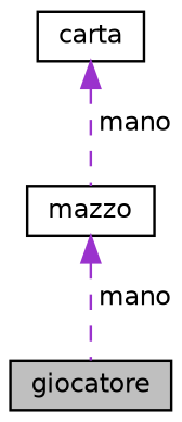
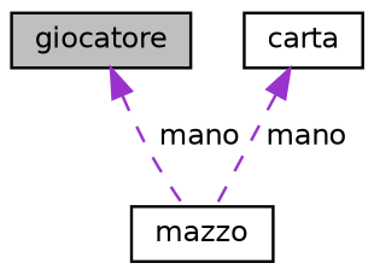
  digraph {
    node [color=black fillcolor=white fontname=Helvetica fontsize=10 shape=record style=filled]
    edge [color=darkorchid3 dir=back fontname=Helvetica fontsize=10 labelfontname=Helvetica labelfontsize=10 style=dashed]
    n1 [fillcolor=grey75 fontcolor=black height=0.2 label=giocatore width=0.4]
    n2 [height=0.2 label=mazzo width=0.4]
    n3 [height=0.2 label=carta width=0.4]
-   n2 -> n1 [label=" mano"]
+   n1 -> n2 [label=" mano"]
    n3 -> n2 [label=" mano"]
  }
